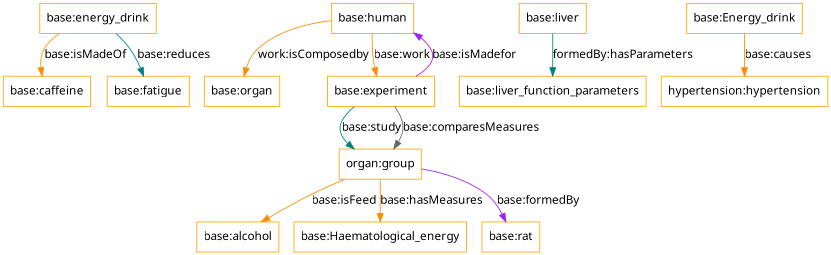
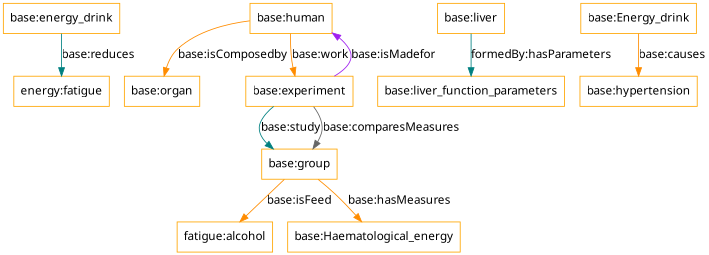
  digraph {
    fontname="Noto Sans"
    rankdir=TB
    node [color=orange fontname="Noto Sans" shape=rectangle]
    edge [color=darkorange fontname="Noto Sans"]
    "base:energy_drink"
-   "base:caffeine"
-   "base:fatigue"
+   "base:fatigue" [label="energy:fatigue"]
    "base:human"
    "base:organ"
    "base:experiment"
-   "base:group" [label="organ:group"]
-   "base:alcohol"
+   "base:group"
+   "base:alcohol" [label="fatigue:alcohol"]
    n9 [label="base:Haematological_energy"]
-   "base:rat"
    "base:liver"
    "base:liver_function_parameters"
    "base:Energy_drink"
-   "base:hypertension" [label="hypertension:hypertension"]
-   "base:energy_drink" -> "base:caffeine" [label="base:isMadeOf"]
+   "base:hypertension"
    "base:energy_drink" -> "base:fatigue" [color=teal label="base:reduces"]
-   "base:human" -> "base:organ" [label="work:isComposedby"]
+   "base:human" -> "base:organ" [label="base:isComposedby"]
    "base:human" -> "base:experiment" [label="base:work"]
    "base:experiment" -> "base:human" [color=purple label="base:isMadefor"]
    "base:experiment" -> "base:group" [color=teal label="base:study"]
    "base:experiment" -> "base:group" [color=gray40 label="base:comparesMeasures"]
    "base:group" -> "base:alcohol" [label="base:isFeed"]
    "base:group" -> n9 [label="base:hasMeasures"]
-   "base:group" -> "base:rat" [color=purple label="base:formedBy"]
    "base:liver" -> "base:liver_function_parameters" [color=teal label="formedBy:hasParameters"]
    "base:Energy_drink" -> "base:hypertension" [label="base:causes"]
  }
